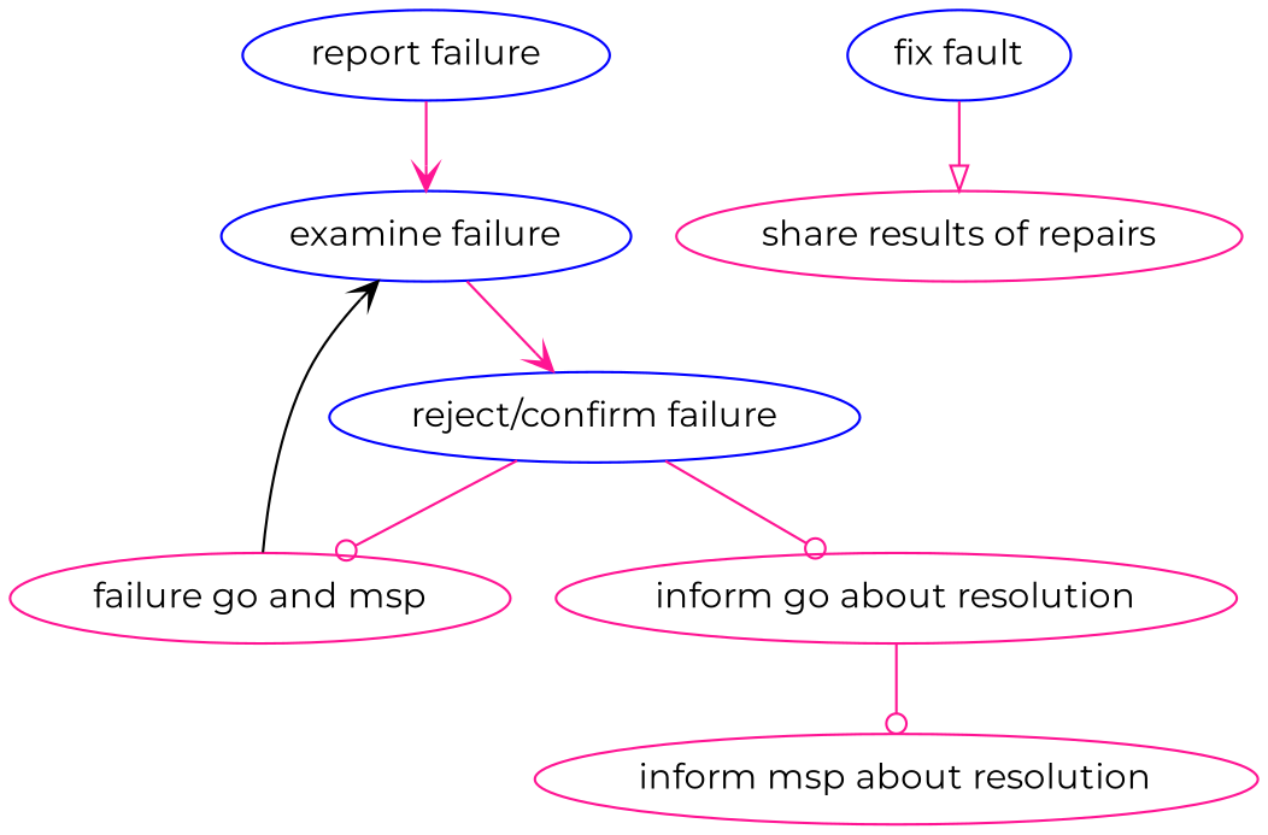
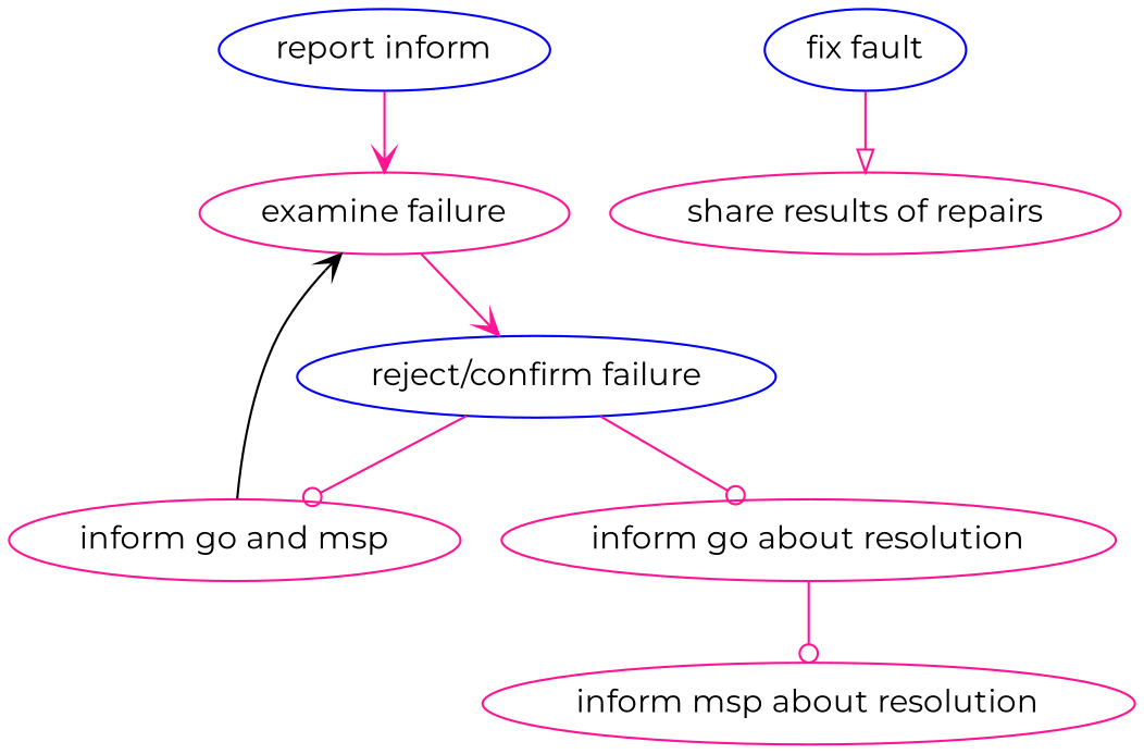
  strict digraph {
    fontname=Montserrat
    node [color=deeppink fontname=Montserrat]
    edge [arrowhead=vee attrs="{'type': 'flow', 'label': 'flow'}" color=deeppink fontname=Montserrat]
-   "report failure" [attrs="{'type': 'Activity', 'label': 'report failure'}" color=blue]
-   "examine failure" [attrs="{'type': 'Activity', 'label': 'examine failure'}" color=blue]
+   "report failure" [attrs="{'type': 'Activity', 'label': 'report failure'}" color=blue label="report inform"]
+   "examine failure" [attrs="{'type': 'Activity', 'label': 'examine failure'}"]
    "reject/confirm failure" [attrs="{'type': 'Activity', 'label': 'reject/confirm failure'}" color=blue]
-   "inform go and msp" [attrs="{'type': 'Activity', 'label': 'inform go and msp'}" label="failure go and msp"]
+   "inform go and msp" [attrs="{'type': 'Activity', 'label': 'inform go and msp'}"]
    "inform go about resolution" [attrs="{'type': 'Activity', 'label': 'inform go about resolution'}"]
    "fix fault" [attrs="{'type': 'Activity', 'label': 'fix fault'}" color=blue]
    "share results of repairs" [attrs="{'type': 'Activity', 'label': 'share results of repairs'}"]
    "inform msp about resolution" [attrs="{'type': 'Activity', 'label': 'inform msp about resolution'}"]
    "report failure" -> "examine failure"
    "examine failure" -> "reject/confirm failure"
    "reject/confirm failure" -> "inform go and msp" [arrowhead=odot]
    "reject/confirm failure" -> "inform go about resolution" [arrowhead=odot]
    "inform go and msp" -> "examine failure" [color=black]
    "inform go about resolution" -> "inform msp about resolution" [arrowhead=odot]
    "fix fault" -> "share results of repairs" [arrowhead=onormal]
  }
